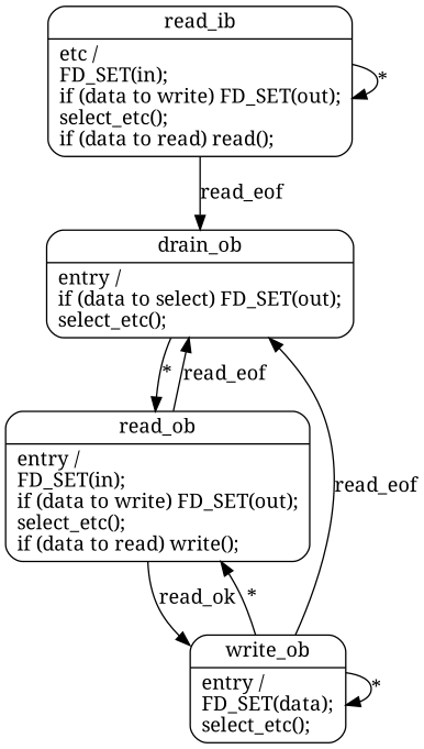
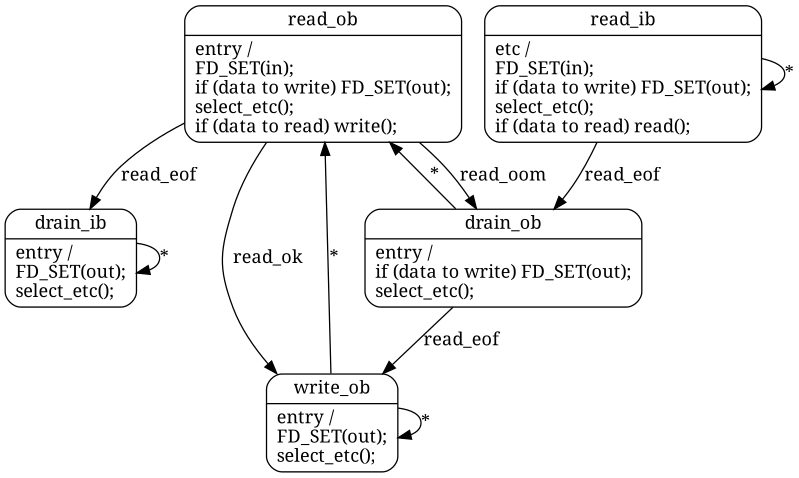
  digraph {
    fontname="Noto Serif"
    node [fontname="Noto Serif" shape=record style=rounded]
    edge [fontname="Noto Serif"]
-   n2 [label="{drain_ob|entry /\lif (data to select) FD_SET(out);\lselect_etc();\l}"]
+   n1 [label="{drain_ib|entry /\lFD_SET(out);\lselect_etc();\l}"]
+   n2 [label="{drain_ob|entry /\lif (data to write) FD_SET(out);\lselect_etc();\l}"]
    n3 [label="{read_ob|entry /\lFD_SET(in);\lif (data to write) FD_SET(out);\lselect_etc();\lif (data to read) write();\l}"]
-   n4 [label="{write_ob|entry /\lFD_SET(data);\lselect_etc();\l}"]
+   n4 [label="{write_ob|entry /\lFD_SET(out);\lselect_etc();\l}"]
    n5 [label="{read_ib|etc /\lFD_SET(in);\lif (data to write) FD_SET(out);\lselect_etc();\lif (data to read) read();\l}"]
+   n1 -> n1 [label="*"]
    n2 -> n3 [label="*"]
-   n4 -> n2 [label=read_eof]
-   n3 -> n2 [label=read_eof]
+   n2 -> n4 [label=read_eof]
+   n3 -> n1 [label=read_eof]
+   n3 -> n2 [label=read_oom]
    n3 -> n4 [label=read_ok]
    n4 -> n3 [label="*"]
    n4 -> n4 [label="*"]
    n5 -> n2 [label=read_eof]
    n5 -> n5 [label="*"]
  }
